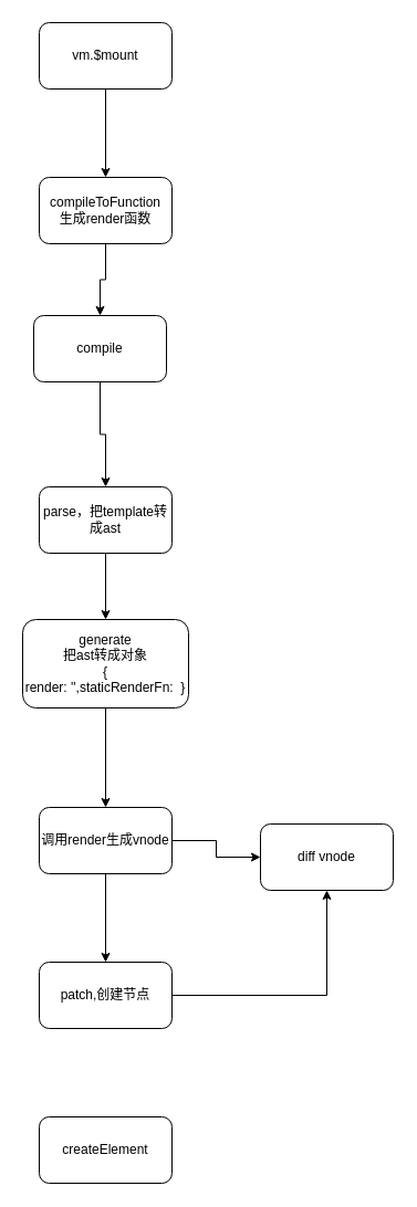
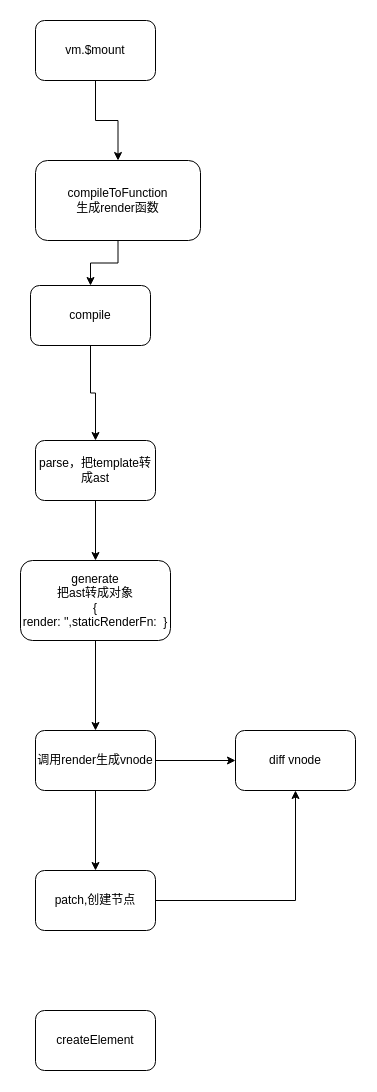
  <mxCell id="0" />
  <mxCell id="1" parent="0" />
  <mxCell id="2" value="" style="edgeStyle=orthogonalEdgeStyle;rounded=0;orthogonalLoop=1;jettySize=auto;html=1;" parent="1" source="3" target="5" edge="1"><mxGeometry relative="1" as="geometry" /></mxCell>
  <mxCell id="3" value="vm.$mount" style="rounded=1;whiteSpace=wrap;html=1;" parent="1" vertex="1"><mxGeometry x="35" y="20" width="120" height="60" as="geometry" /></mxCell>
  <mxCell id="4" value="" style="edgeStyle=orthogonalEdgeStyle;rounded=0;orthogonalLoop=1;jettySize=auto;html=1;" parent="1" source="5" target="7" edge="1"><mxGeometry relative="1" as="geometry" /></mxCell>
- <mxCell id="5" value="compileToFunction&lt;br&gt;生成render函数" style="whiteSpace=wrap;html=1;rounded=1;" parent="1" vertex="1"><mxGeometry x="35" y="160" width="120" height="60" as="geometry" /></mxCell>
+ <mxCell id="5" value="compileToFunction&lt;br&gt;生成render函数" style="whiteSpace=wrap;html=1;rounded=1;" parent="1" vertex="1"><mxGeometry x="35" y="160" width="165" height="80" as="geometry" /></mxCell>
  <mxCell id="6" value="" style="edgeStyle=orthogonalEdgeStyle;rounded=0;orthogonalLoop=1;jettySize=auto;html=1;" parent="1" source="7" target="9" edge="1"><mxGeometry relative="1" as="geometry" /></mxCell>
  <mxCell id="7" value="compile" style="whiteSpace=wrap;html=1;rounded=1;" parent="1" vertex="1"><mxGeometry x="30" y="285" width="120" height="60" as="geometry" /></mxCell>
  <mxCell id="8" value="" style="edgeStyle=orthogonalEdgeStyle;rounded=0;orthogonalLoop=1;jettySize=auto;html=1;" parent="1" source="9" target="11" edge="1"><mxGeometry relative="1" as="geometry" /></mxCell>
  <mxCell id="9" value="parse，把template转成ast" style="whiteSpace=wrap;html=1;rounded=1;" parent="1" vertex="1"><mxGeometry x="35" y="440" width="120" height="60" as="geometry" /></mxCell>
  <mxCell id="10" value="" style="edgeStyle=orthogonalEdgeStyle;rounded=0;orthogonalLoop=1;jettySize=auto;html=1;" parent="1" source="11" target="14" edge="1"><mxGeometry relative="1" as="geometry" /></mxCell>
  <mxCell id="11" value="generate&lt;br&gt;把ast转成对象&lt;br&gt;{&lt;br&gt;render: '',staticRenderFn:&amp;nbsp; }" style="whiteSpace=wrap;html=1;rounded=1;" parent="1" vertex="1"><mxGeometry x="20" y="560" width="150" height="80" as="geometry" /></mxCell>
  <mxCell id="12" value="" style="edgeStyle=orthogonalEdgeStyle;rounded=0;orthogonalLoop=1;jettySize=auto;html=1;" parent="1" source="14" target="15" edge="1"><mxGeometry relative="1" as="geometry" /></mxCell>
  <mxCell id="13" value="" style="edgeStyle=orthogonalEdgeStyle;rounded=0;orthogonalLoop=1;jettySize=auto;html=1;" parent="1" source="14" target="17" edge="1"><mxGeometry relative="1" as="geometry" /></mxCell>
  <mxCell id="14" value="调用render生成vnode" style="whiteSpace=wrap;html=1;rounded=1;" parent="1" vertex="1"><mxGeometry x="35" y="730" width="120" height="60" as="geometry" /></mxCell>
- <mxCell id="15" value="diff vnode" style="whiteSpace=wrap;html=1;rounded=1;" parent="1" vertex="1"><mxGeometry x="235" y="745" width="120" height="60" as="geometry" /></mxCell>
+ <mxCell id="15" value="diff vnode" style="whiteSpace=wrap;html=1;rounded=1;" parent="1" vertex="1"><mxGeometry x="235" y="730" width="120" height="60" as="geometry" /></mxCell>
  <mxCell id="16" value="" style="edgeStyle=orthogonalEdgeStyle;rounded=0;orthogonalLoop=1;jettySize=auto;html=1;" parent="1" source="17" target="15" edge="1"><mxGeometry relative="1" as="geometry" /></mxCell>
  <mxCell id="17" value="patch,创建节点" style="whiteSpace=wrap;html=1;rounded=1;" parent="1" vertex="1"><mxGeometry x="35" y="870" width="120" height="60" as="geometry" /></mxCell>
  <mxCell id="18" value="createElement" style="whiteSpace=wrap;html=1;rounded=1;" parent="1" vertex="1"><mxGeometry x="35" y="1010" width="120" height="60" as="geometry" /></mxCell>
